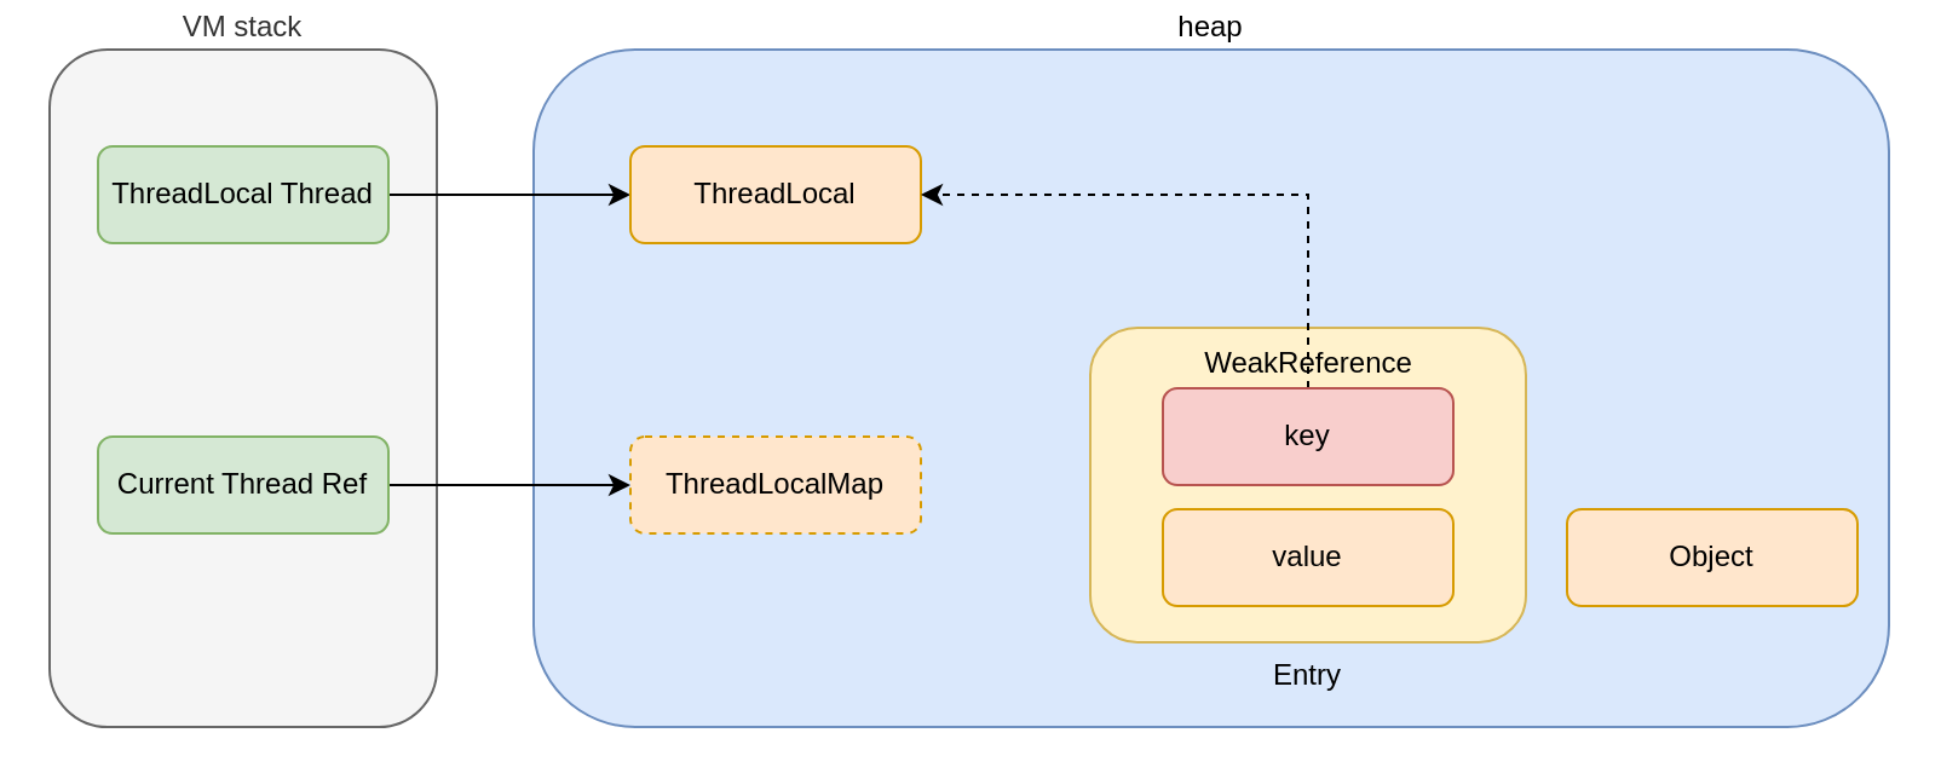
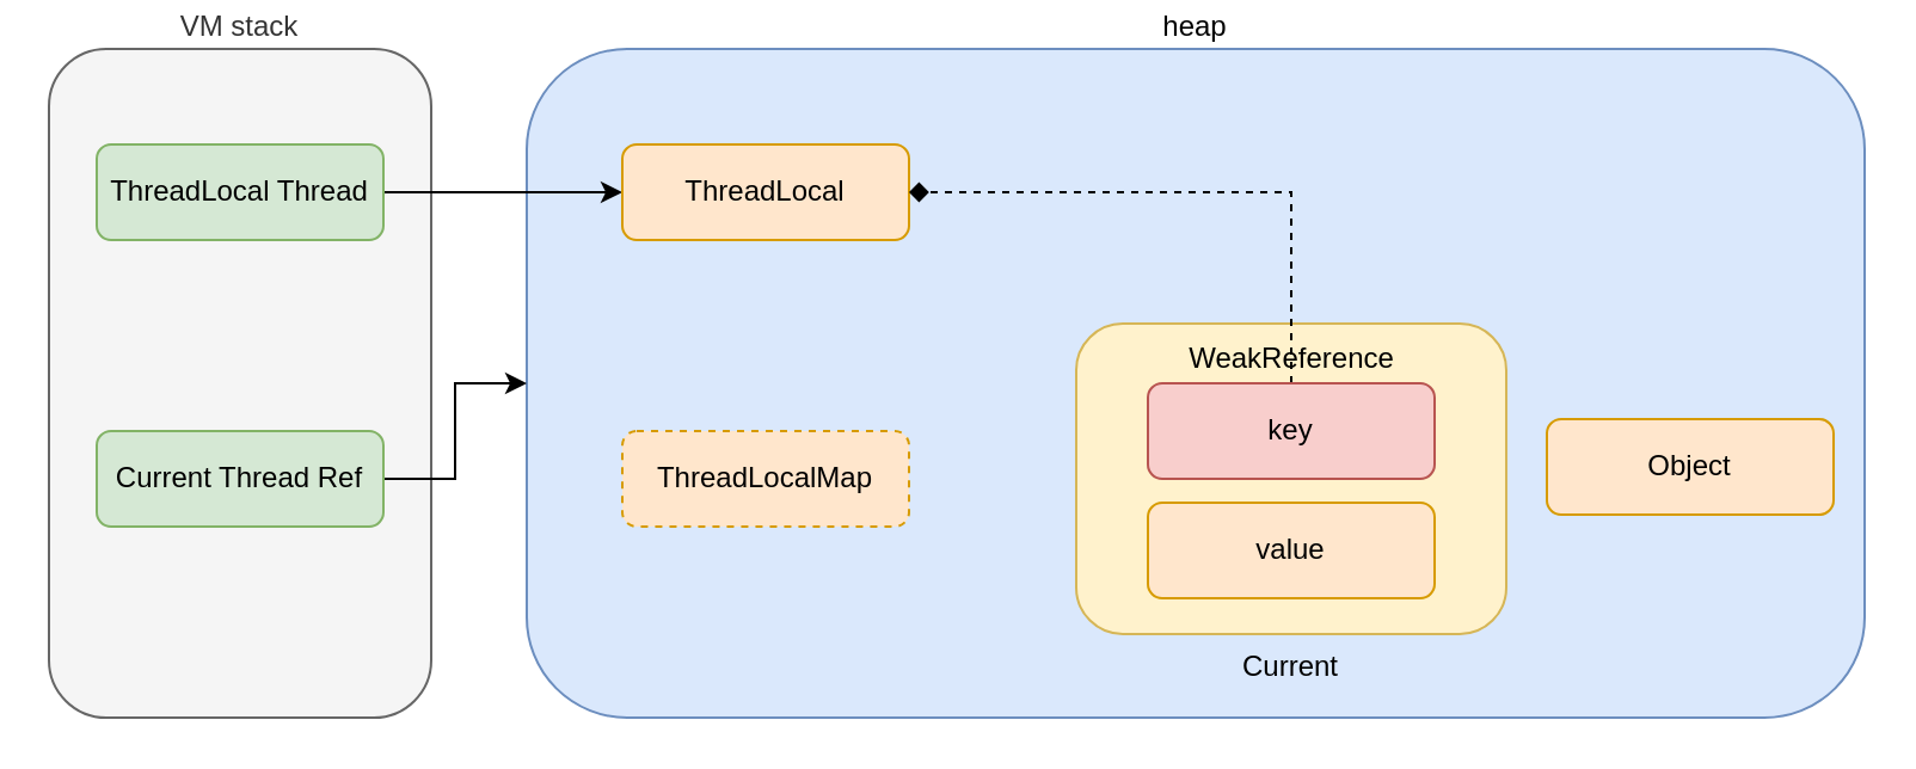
  <mxCell id="0" />
  <mxCell id="1" parent="0" />
  <mxCell id="2" value="VM stack" style="rounded=1;whiteSpace=wrap;html=1;fillColor=#f5f5f5;strokeColor=#666666;labelPosition=center;verticalLabelPosition=top;align=center;verticalAlign=bottom;fontColor=#333333;" vertex="1" parent="1"><mxGeometry x="20" y="20" width="160" height="280" as="geometry" /></mxCell>
  <mxCell id="3" value="heap" style="rounded=1;whiteSpace=wrap;html=1;labelPosition=center;verticalLabelPosition=top;align=center;verticalAlign=bottom;fillColor=#dae8fc;strokeColor=#6c8ebf;" vertex="1" parent="1"><mxGeometry x="220" y="20" width="560" height="280" as="geometry" /></mxCell>
  <mxCell id="4" style="edgeStyle=orthogonalEdgeStyle;rounded=0;orthogonalLoop=1;jettySize=auto;html=1;entryX=0;entryY=0.5;entryDx=0;entryDy=0;" edge="1" parent="1" source="5" target="6"><mxGeometry relative="1" as="geometry" /></mxCell>
  <mxCell id="5" value="ThreadLocal Thread" style="rounded=1;whiteSpace=wrap;html=1;fillColor=#d5e8d4;strokeColor=#82b366;" vertex="1" parent="1"><mxGeometry x="40" y="60" width="120" height="40" as="geometry" /></mxCell>
  <mxCell id="6" value="ThreadLocal" style="rounded=1;whiteSpace=wrap;html=1;fillColor=#ffe6cc;strokeColor=#d79b00;" vertex="1" parent="1"><mxGeometry x="260" y="60" width="120" height="40" as="geometry" /></mxCell>
- <mxCell id="7" style="edgeStyle=orthogonalEdgeStyle;rounded=0;orthogonalLoop=1;jettySize=auto;html=1;entryX=0;entryY=0.5;entryDx=0;entryDy=0;" edge="1" parent="1" source="8" target="9"><mxGeometry relative="1" as="geometry" /></mxCell>
+ <mxCell id="7" style="edgeStyle=orthogonalEdgeStyle;rounded=0;orthogonalLoop=1;jettySize=auto;html=1;" edge="1" parent="1" source="8" target="3"><mxGeometry relative="1" as="geometry" /></mxCell>
  <mxCell id="8" value="Current Thread Ref" style="rounded=1;whiteSpace=wrap;html=1;fillColor=#d5e8d4;strokeColor=#82b366;" vertex="1" parent="1"><mxGeometry x="40" y="180" width="120" height="40" as="geometry" /></mxCell>
  <mxCell id="9" value="ThreadLocalMap" style="rounded=1;whiteSpace=wrap;html=1;fillColor=#ffe6cc;strokeColor=#d79b00;dashed=1;" vertex="1" parent="1"><mxGeometry x="260" y="180" width="120" height="40" as="geometry" /></mxCell>
- <mxCell id="10" value="Entry" style="rounded=1;whiteSpace=wrap;html=1;fillColor=#fff2cc;strokeColor=#d6b656;labelPosition=center;verticalLabelPosition=bottom;align=center;verticalAlign=top;" vertex="1" parent="1"><mxGeometry x="450" y="135" width="180" height="130" as="geometry" /></mxCell>
- <mxCell id="11" style="edgeStyle=orthogonalEdgeStyle;rounded=0;orthogonalLoop=1;jettySize=auto;html=1;entryX=1;entryY=0.5;entryDx=0;entryDy=0;dashed=1;" edge="1" parent="1" source="12" target="6"><mxGeometry relative="1" as="geometry"><Array as="points"><mxPoint x="540" y="80" /></Array></mxGeometry></mxCell>
+ <mxCell id="10" value="Current" style="rounded=1;whiteSpace=wrap;html=1;fillColor=#fff2cc;strokeColor=#d6b656;labelPosition=center;verticalLabelPosition=bottom;align=center;verticalAlign=top;" vertex="1" parent="1"><mxGeometry x="450" y="135" width="180" height="130" as="geometry" /></mxCell>
+ <mxCell id="11" style="edgeStyle=orthogonalEdgeStyle;rounded=0;orthogonalLoop=1;jettySize=auto;html=1;entryX=1;entryY=0.5;entryDx=0;entryDy=0;dashed=1;endArrow=diamond;" edge="1" parent="1" source="12" target="6"><mxGeometry relative="1" as="geometry"><Array as="points"><mxPoint x="540" y="80" /></Array></mxGeometry></mxCell>
  <mxCell id="12" value="key" style="rounded=1;whiteSpace=wrap;html=1;fillColor=#f8cecc;strokeColor=#b85450;" vertex="1" parent="1"><mxGeometry x="480" y="160" width="120" height="40" as="geometry" /></mxCell>
  <mxCell id="13" value="value" style="rounded=1;whiteSpace=wrap;html=1;fillColor=#ffe6cc;strokeColor=#d79b00;" vertex="1" parent="1"><mxGeometry x="480" y="210" width="120" height="40" as="geometry" /></mxCell>
- <mxCell id="14" value="Object" style="rounded=1;whiteSpace=wrap;html=1;fillColor=#ffe6cc;strokeColor=#d79b00;" vertex="1" parent="1"><mxGeometry x="647" y="210" width="120" height="40" as="geometry" /></mxCell>
+ <mxCell id="14" value="Object" style="rounded=1;whiteSpace=wrap;html=1;fillColor=#ffe6cc;strokeColor=#d79b00;" vertex="1" parent="1"><mxGeometry x="647" y="175" width="120" height="40" as="geometry" /></mxCell>
  <mxCell id="15" value="WeakReference" style="text;html=1;align=center;verticalAlign=middle;resizable=0;points=[];;autosize=1;" vertex="1" parent="1"><mxGeometry x="490" y="140" width="100" height="20" as="geometry" /></mxCell>
